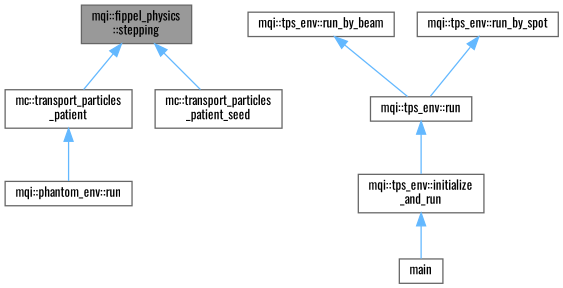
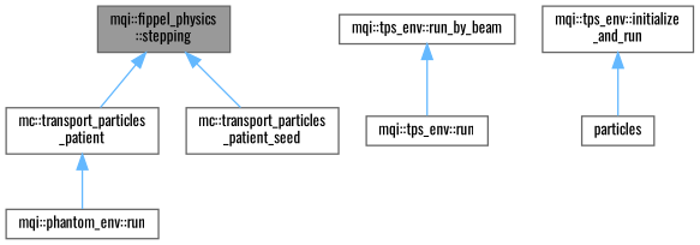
  digraph {
    fontname=Oswald
    rankdir=TB
    node [color=grey40 fillcolor=white fontname=Oswald fontsize=10 shape=box style=filled]
    edge [color=steelblue1 dir=back fontname=Oswald fontsize=10 labelfontname=Helvetica labelfontsize=10 style=solid]
    n1 [color=gray40 fillcolor=grey60 fontcolor=black height=0.2 label="mqi::fippel_physics\l::stepping" width=0.4]
    n2 [height=0.2 label="mc::transport_particles\l_patient" width=0.4]
    n3 [height=0.2 label="mc::transport_particles\l_patient_seed" width=0.4]
    n4 [height=0.2 label="mqi::phantom_env::run" width=0.4]
    n5 [height=0.2 label="mqi::tps_env::run_by_beam" width=0.4]
    n6 [height=0.2 label="mqi::tps_env::run" width=0.4]
-   n7 [height=0.2 label="mqi::tps_env::run_by_spot" width=0.4]
    n8 [height=0.2 label="mqi::tps_env::initialize\l_and_run" width=0.4]
-   n9 [height=0.2 label=main width=0.4]
+   n9 [height=0.2 label=particles width=0.4]
    n1 -> n2
    n1 -> n3
    n2 -> n4
    n5 -> n6
-   n6 -> n8
-   n7 -> n6
    n8 -> n9
  }
